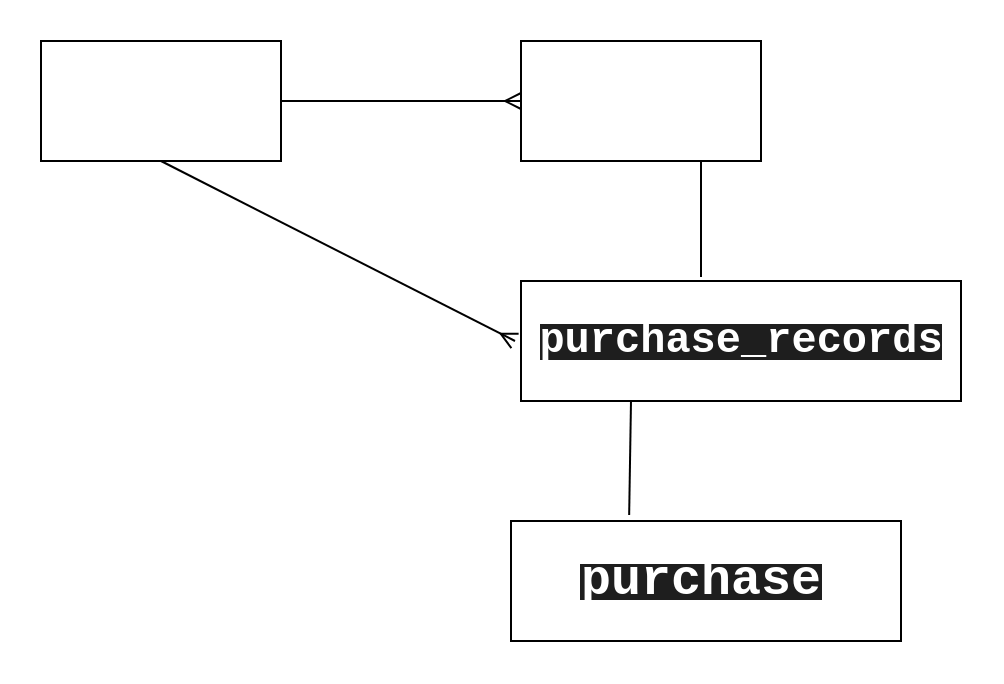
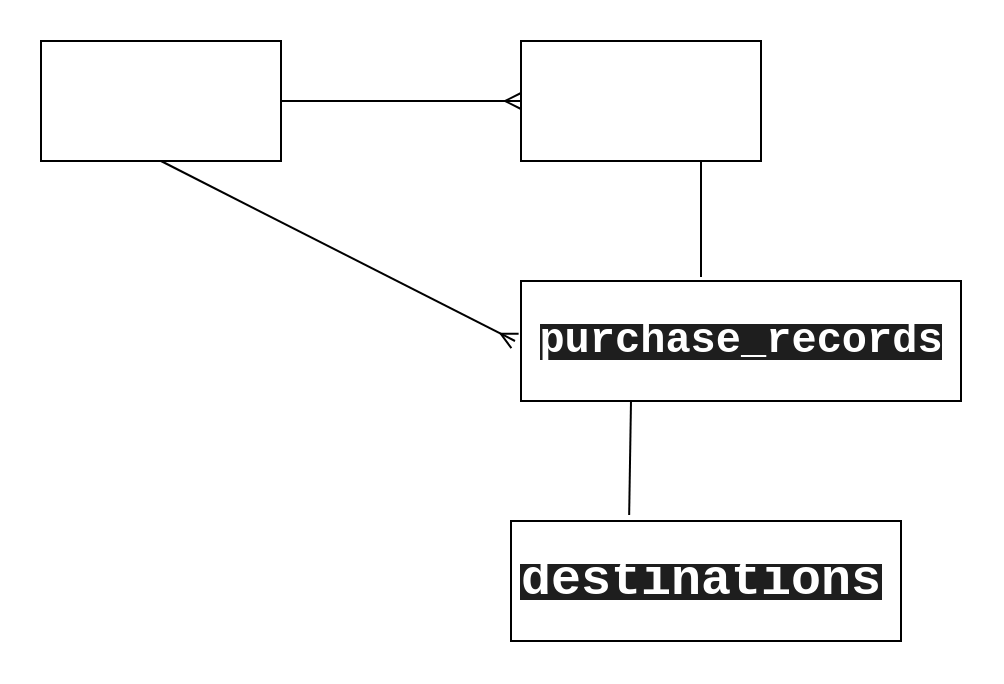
  <mxCell id="0" />
  <mxCell id="1" parent="0" />
  <mxCell id="2" style="edgeStyle=none;rounded=0;orthogonalLoop=1;jettySize=auto;html=1;exitX=1;exitY=0.5;exitDx=0;exitDy=0;entryX=0;entryY=0.5;entryDx=0;entryDy=0;endArrow=ERmany;endFill=0;fontSize=25;" edge="1" parent="1" source="4" target="6"><mxGeometry relative="1" as="geometry"><Array as="points"><mxPoint x="200" y="50" /></Array></mxGeometry></mxCell>
  <mxCell id="3" style="edgeStyle=none;rounded=0;orthogonalLoop=1;jettySize=auto;html=1;exitX=0.5;exitY=1;exitDx=0;exitDy=0;endArrow=ERmany;endFill=0;fontSize=25;" edge="1" parent="1" source="4"><mxGeometry relative="1" as="geometry"><mxPoint x="257" y="170" as="targetPoint" /></mxGeometry></mxCell>
  <mxCell id="4" value="" style="rounded=0;whiteSpace=wrap;html=1;" vertex="1" parent="1"><mxGeometry x="20" y="20" width="120" height="60" as="geometry" /></mxCell>
  <mxCell id="5" style="edgeStyle=none;rounded=0;orthogonalLoop=1;jettySize=auto;html=1;exitX=0.75;exitY=1;exitDx=0;exitDy=0;endArrow=none;endFill=0;fontSize=25;" edge="1" parent="1" source="6"><mxGeometry relative="1" as="geometry"><mxPoint x="350" y="138" as="targetPoint" /><Array as="points"><mxPoint x="350" y="120" /></Array></mxGeometry></mxCell>
  <mxCell id="6" value="" style="rounded=0;whiteSpace=wrap;html=1;" vertex="1" parent="1"><mxGeometry x="260" y="20" width="120" height="60" as="geometry" /></mxCell>
  <mxCell id="7" style="edgeStyle=none;rounded=0;orthogonalLoop=1;jettySize=auto;html=1;exitX=0.25;exitY=1;exitDx=0;exitDy=0;entryX=0.303;entryY=-0.05;entryDx=0;entryDy=0;entryPerimeter=0;endArrow=none;endFill=0;fontSize=25;" edge="1" parent="1" source="8" target="9"><mxGeometry relative="1" as="geometry" /></mxCell>
  <mxCell id="8" value="" style="rounded=0;whiteSpace=wrap;html=1;" vertex="1" parent="1"><mxGeometry x="260" y="140" width="220" height="60" as="geometry" /></mxCell>
  <mxCell id="9" value="" style="rounded=0;whiteSpace=wrap;html=1;" vertex="1" parent="1"><mxGeometry x="255" y="260" width="195" height="60" as="geometry" /></mxCell>
  <mxCell id="10" value="&lt;div style=&quot;background-color: rgb(30 , 30 , 30) ; font-family: &amp;#34;menlo&amp;#34; , &amp;#34;monaco&amp;#34; , &amp;#34;courier new&amp;#34; , monospace ; line-height: 18px ; font-size: 21px&quot;&gt;&lt;span style=&quot;font-weight: bold ; font-size: 21px&quot;&gt;&lt;font color=&quot;#ffffff&quot; style=&quot;font-size: 21px&quot;&gt;purchase_&lt;/font&gt;&lt;/span&gt;&lt;span style=&quot;color: rgb(255 , 255 , 255) ; font-weight: bold&quot;&gt;records&lt;/span&gt;&lt;/div&gt;" style="text;html=1;resizable=0;autosize=1;align=center;verticalAlign=middle;points=[];fillColor=none;strokeColor=none;rounded=0;fontSize=21;spacingTop=0;" vertex="1" parent="1"><mxGeometry x="260" y="160" width="220" height="20" as="geometry" /></mxCell>
- <mxCell id="11" value="&lt;div style=&quot;background-color: rgb(30, 30, 30); font-family: menlo, monaco, &amp;quot;courier new&amp;quot;, monospace; font-size: 25px; line-height: 18px;&quot;&gt;&lt;span style=&quot;font-weight: bold; font-size: 25px;&quot;&gt;&lt;font color=&quot;#ffffff&quot; style=&quot;font-size: 25px;&quot;&gt;purchase&lt;/font&gt;&lt;/span&gt;&lt;/div&gt;" style="text;html=1;resizable=0;autosize=1;align=center;verticalAlign=middle;points=[];fillColor=none;strokeColor=none;rounded=0;fontSize=25;" vertex="1" parent="1"><mxGeometry x="250" y="280" width="200" height="20" as="geometry" /></mxCell>
+ <mxCell id="11" value="&lt;div style=&quot;background-color: rgb(30, 30, 30); font-family: menlo, monaco, &amp;quot;courier new&amp;quot;, monospace; font-size: 25px; line-height: 18px;&quot;&gt;&lt;span style=&quot;font-weight: bold; font-size: 25px;&quot;&gt;&lt;font color=&quot;#ffffff&quot; style=&quot;font-size: 25px;&quot;&gt;destinations&lt;/font&gt;&lt;/span&gt;&lt;/div&gt;" style="text;html=1;resizable=0;autosize=1;align=center;verticalAlign=middle;points=[];fillColor=none;strokeColor=none;rounded=0;fontSize=25;" vertex="1" parent="1"><mxGeometry x="250" y="280" width="200" height="20" as="geometry" /></mxCell>
